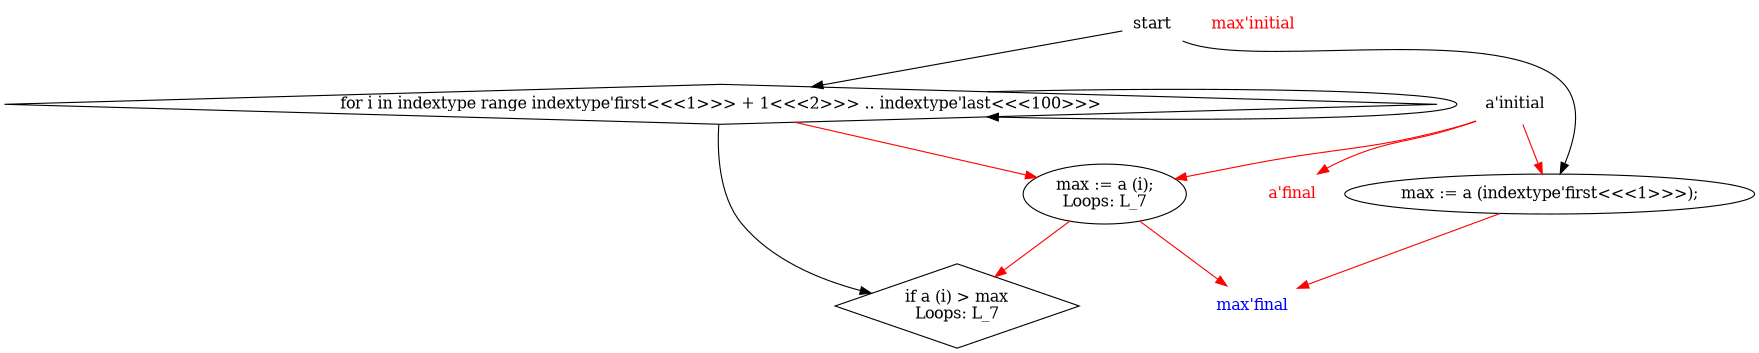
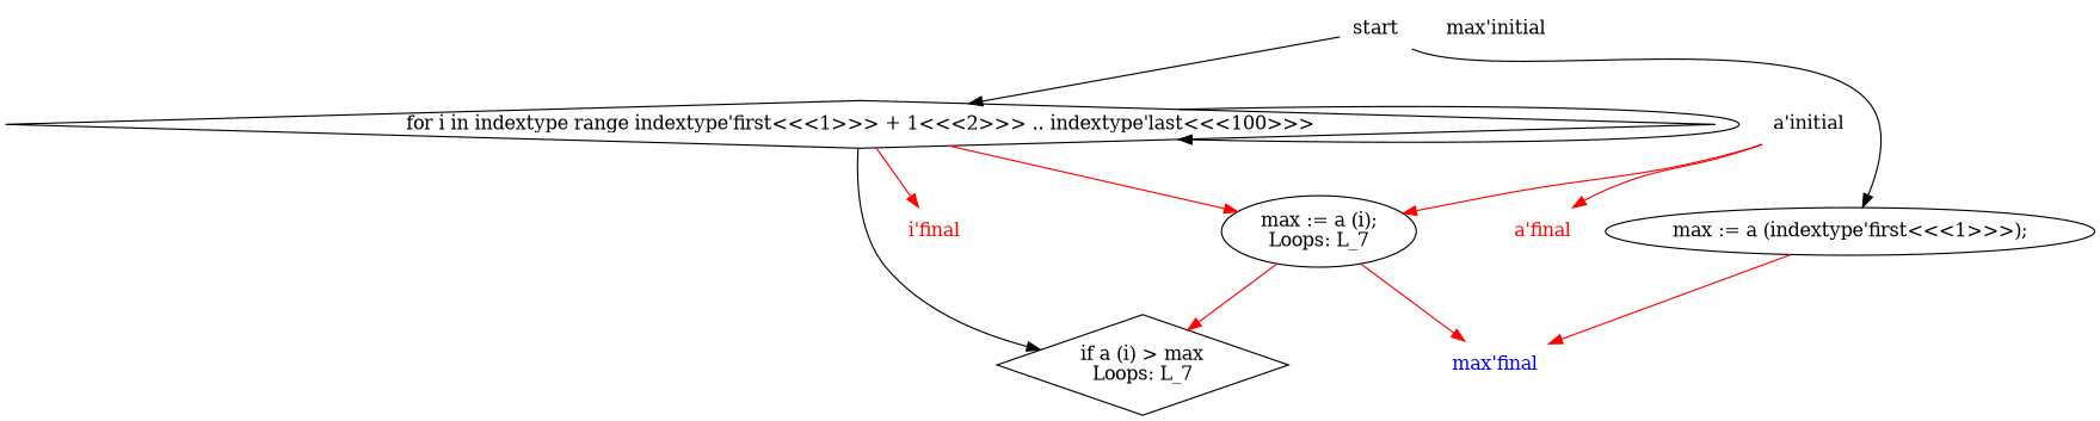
  digraph {
    splines=True
    node [shape=plaintext]
    edge [arrowType=normal color=red]
    n1 [label=start]
    n2 [label="max := a (indextype'first<<<1>>>);" shape=""]
    n3 [label="for i in indextype range indextype'first<<<1>>> + 1<<<2>>> .. indextype'last<<<100>>>" shape=diamond]
    n4 [fontcolor=blue label="max'final"]
    n5 [label="if a (i) > max\nLoops:&nbsp;L_7" shape=diamond]
    n6 [label="max := a (i);\nLoops:&nbsp;L_7" shape=""]
+   n7 [fontcolor=red label="i'final"]
    n8 [label="a'initial"]
    n9 [fontcolor=red label="a'final"]
-   n10 [fontcolor=red label="max'initial"]
+   n10 [fontcolor=black label="max'initial"]
    n1 -> n2 [color=""]
    n1 -> n3 [color=""]
    n2 -> n4
    n3 -> n3 [color=""]
    n3 -> n5 [color=""]
    n3 -> n6
+   n3 -> n7
    n6 -> n4
    n6 -> n5
-   n8 -> n2
    n8 -> n6
    n8 -> n9
  }
